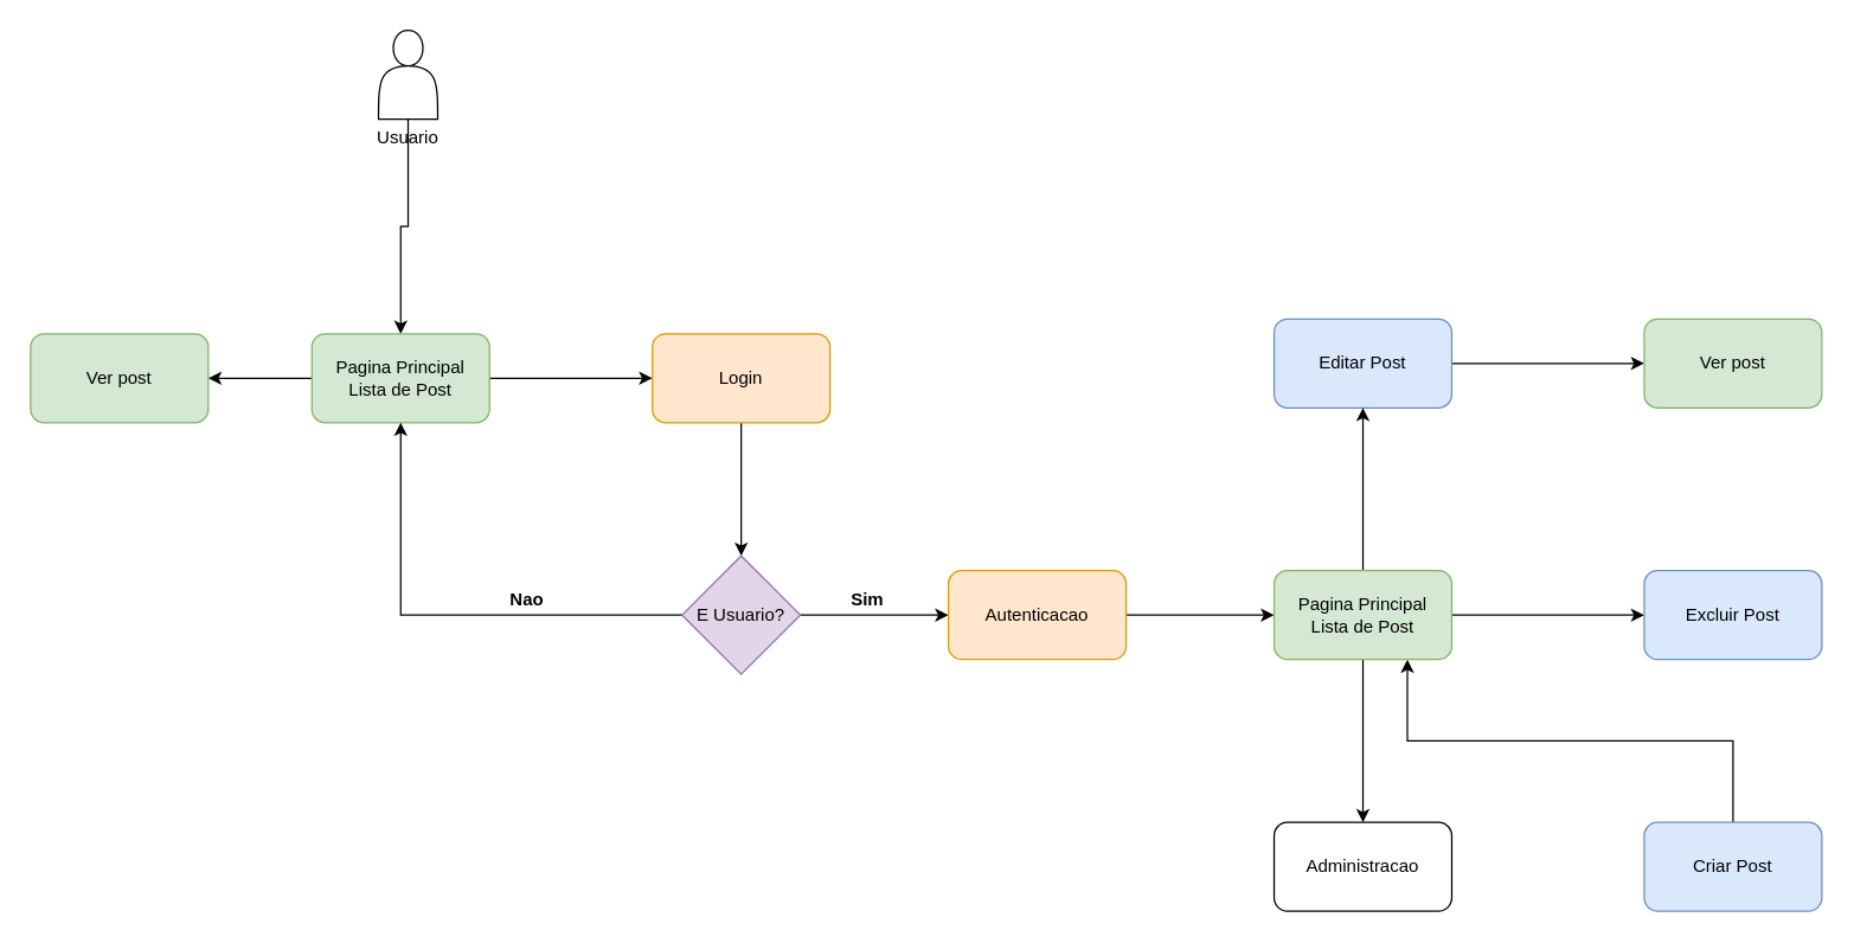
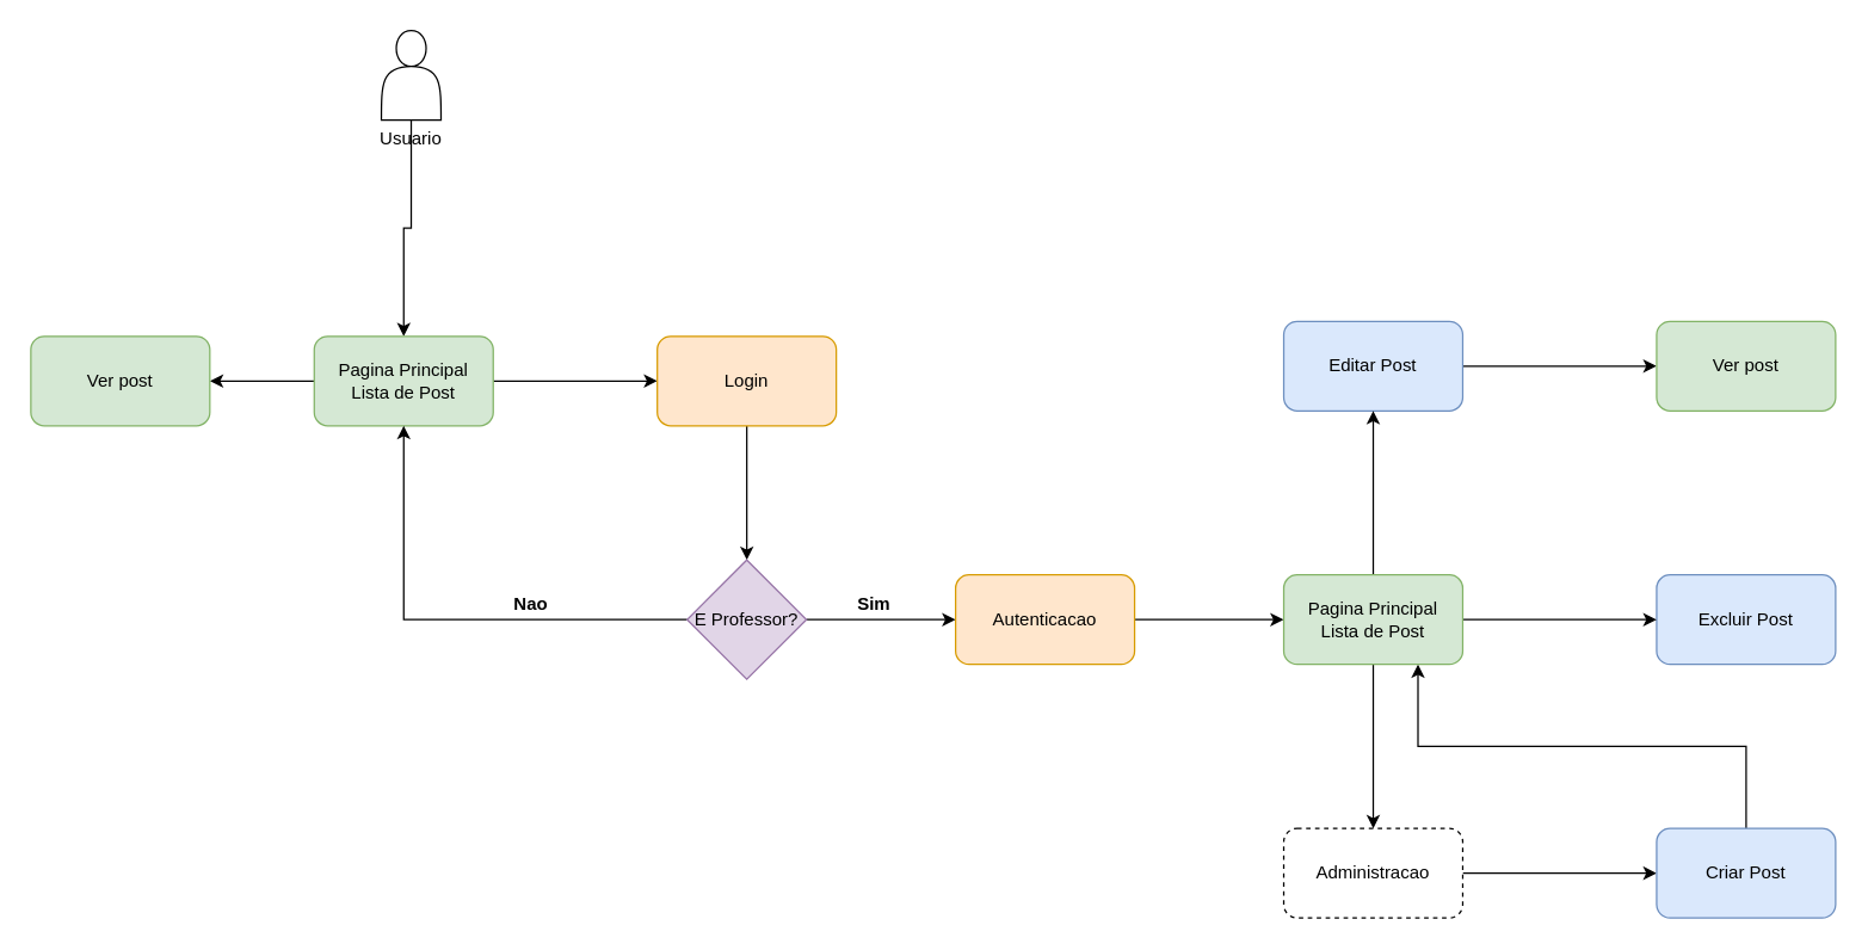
  <mxCell id="0" />
  <mxCell id="1" parent="0" />
  <mxCell id="2" style="edgeStyle=orthogonalEdgeStyle;rounded=0;orthogonalLoop=1;jettySize=auto;html=1;entryX=0.5;entryY=0;entryDx=0;entryDy=0;" parent="1" source="3" target="6" edge="1"><mxGeometry relative="1" as="geometry" /></mxCell>
  <mxCell id="3" value="&lt;div&gt;&lt;br&gt;&lt;/div&gt;&lt;div&gt;&lt;br&gt;&lt;/div&gt;&lt;div&gt;&lt;br&gt;&lt;/div&gt;&lt;div&gt;&lt;br&gt;&lt;/div&gt;&lt;div&gt;&lt;br&gt;&lt;/div&gt;&lt;div&gt;&lt;br&gt;&lt;/div&gt;&lt;div&gt;Usuario&lt;/div&gt;" style="shape=actor;whiteSpace=wrap;html=1;points=[[0,0.75,0,0,0],[0.1,0.5,0,0,0],[0.25,0.2,0,0,0],[0.25,1,0,0,0],[0.5,0,0,0,0],[0.5,1,0,0,0],[0.75,0.25,0,0,0],[0.75,1,0,0,0],[0.9,0.5,0,0,0],[1,0.75,0,0,0]];" parent="1" vertex="1"><mxGeometry x="255" y="20" width="40" height="60" as="geometry" /></mxCell>
  <mxCell id="4" style="edgeStyle=orthogonalEdgeStyle;rounded=0;orthogonalLoop=1;jettySize=auto;html=1;entryX=1;entryY=0.5;entryDx=0;entryDy=0;" parent="1" source="6" target="7" edge="1"><mxGeometry relative="1" as="geometry"><mxPoint x="80" y="495" as="targetPoint" /></mxGeometry></mxCell>
  <mxCell id="5" style="edgeStyle=orthogonalEdgeStyle;rounded=0;orthogonalLoop=1;jettySize=auto;html=1;entryX=0;entryY=0.5;entryDx=0;entryDy=0;" parent="1" source="6" target="9" edge="1"><mxGeometry relative="1" as="geometry" /></mxCell>
  <mxCell id="6" value="Pagina Principal&lt;div&gt;Lista de Post&lt;/div&gt;" style="rounded=1;whiteSpace=wrap;html=1;fillColor=#d5e8d4;strokeColor=#82b366;" parent="1" vertex="1"><mxGeometry x="210" y="225" width="120" height="60" as="geometry" /></mxCell>
  <mxCell id="7" value="Ver post" style="rounded=1;whiteSpace=wrap;html=1;fillColor=#d5e8d4;strokeColor=#82b366;" parent="1" vertex="1"><mxGeometry x="20" y="225" width="120" height="60" as="geometry" /></mxCell>
  <mxCell id="8" style="edgeStyle=orthogonalEdgeStyle;rounded=0;orthogonalLoop=1;jettySize=auto;html=1;" parent="1" source="9" target="12" edge="1"><mxGeometry relative="1" as="geometry" /></mxCell>
  <mxCell id="9" value="Login" style="rounded=1;whiteSpace=wrap;html=1;fillColor=#ffe6cc;strokeColor=#d79b00;" parent="1" vertex="1"><mxGeometry x="440" y="225" width="120" height="60" as="geometry" /></mxCell>
  <mxCell id="10" style="edgeStyle=orthogonalEdgeStyle;rounded=0;orthogonalLoop=1;jettySize=auto;html=1;entryX=0.5;entryY=1;entryDx=0;entryDy=0;" parent="1" source="12" target="6" edge="1"><mxGeometry relative="1" as="geometry"><mxPoint x="120" y="405" as="targetPoint" /></mxGeometry></mxCell>
  <mxCell id="11" style="edgeStyle=orthogonalEdgeStyle;rounded=0;orthogonalLoop=1;jettySize=auto;html=1;entryX=0;entryY=0.5;entryDx=0;entryDy=0;" parent="1" source="12" target="14" edge="1"><mxGeometry relative="1" as="geometry" /></mxCell>
- <mxCell id="12" value="E Usuario?" style="rhombus;whiteSpace=wrap;html=1;fillColor=#e1d5e7;strokeColor=#9673a6;" parent="1" vertex="1"><mxGeometry x="460" y="375" width="80" height="80" as="geometry" /></mxCell>
+ <mxCell id="12" value="E Professor?" style="rhombus;whiteSpace=wrap;html=1;fillColor=#e1d5e7;strokeColor=#9673a6;" parent="1" vertex="1"><mxGeometry x="460" y="375" width="80" height="80" as="geometry" /></mxCell>
  <mxCell id="13" style="edgeStyle=orthogonalEdgeStyle;rounded=0;orthogonalLoop=1;jettySize=auto;html=1;entryX=0;entryY=0.5;entryDx=0;entryDy=0;" parent="1" source="14" target="28" edge="1"><mxGeometry relative="1" as="geometry" /></mxCell>
  <mxCell id="14" value="Autenticacao" style="rounded=1;whiteSpace=wrap;html=1;fillColor=#ffe6cc;strokeColor=#d79b00;" parent="1" vertex="1"><mxGeometry x="640" y="385" width="120" height="60" as="geometry" /></mxCell>
- <mxCell id="16" value="Administracao" style="rounded=1;whiteSpace=wrap;html=1;" parent="1" vertex="1"><mxGeometry x="860" y="555" width="120" height="60" as="geometry" /></mxCell>
+ <mxCell id="15" style="edgeStyle=orthogonalEdgeStyle;rounded=0;orthogonalLoop=1;jettySize=auto;html=1;entryX=0;entryY=0.5;entryDx=0;entryDy=0;" parent="1" source="16" target="20" edge="1"><mxGeometry relative="1" as="geometry" /></mxCell>
+ <mxCell id="16" value="Administracao" style="rounded=1;whiteSpace=wrap;html=1;dashed=1;" parent="1" vertex="1"><mxGeometry x="860" y="555" width="120" height="60" as="geometry" /></mxCell>
  <mxCell id="17" value="&lt;b&gt;Nao&lt;/b&gt;" style="text;html=1;align=center;verticalAlign=middle;resizable=0;points=[];autosize=1;strokeColor=none;fillColor=none;" parent="1" vertex="1"><mxGeometry x="330" y="390" width="50" height="30" as="geometry" /></mxCell>
  <mxCell id="18" value="&lt;b&gt;Sim&lt;/b&gt;" style="text;html=1;align=center;verticalAlign=middle;resizable=0;points=[];autosize=1;strokeColor=none;fillColor=none;" parent="1" vertex="1"><mxGeometry x="560" y="390" width="50" height="30" as="geometry" /></mxCell>
  <mxCell id="19" style="edgeStyle=orthogonalEdgeStyle;rounded=0;orthogonalLoop=1;jettySize=auto;html=1;exitX=0.5;exitY=0;exitDx=0;exitDy=0;entryX=0.75;entryY=1;entryDx=0;entryDy=0;" parent="1" source="20" target="28" edge="1"><mxGeometry relative="1" as="geometry" /></mxCell>
  <mxCell id="20" value="Criar Post" style="rounded=1;whiteSpace=wrap;html=1;fillColor=#dae8fc;strokeColor=#6c8ebf;" parent="1" vertex="1"><mxGeometry x="1110" y="555" width="120" height="60" as="geometry" /></mxCell>
  <mxCell id="21" style="edgeStyle=orthogonalEdgeStyle;rounded=0;orthogonalLoop=1;jettySize=auto;html=1;entryX=0;entryY=0.5;entryDx=0;entryDy=0;" parent="1" source="22" target="24" edge="1"><mxGeometry relative="1" as="geometry" /></mxCell>
  <mxCell id="22" value="Editar Post" style="rounded=1;whiteSpace=wrap;html=1;fillColor=#dae8fc;strokeColor=#6c8ebf;" parent="1" vertex="1"><mxGeometry x="860" y="215" width="120" height="60" as="geometry" /></mxCell>
  <mxCell id="23" value="Excluir Post" style="rounded=1;whiteSpace=wrap;html=1;fillColor=#dae8fc;strokeColor=#6c8ebf;" parent="1" vertex="1"><mxGeometry x="1110" y="385" width="120" height="60" as="geometry" /></mxCell>
  <mxCell id="24" value="Ver post" style="rounded=1;whiteSpace=wrap;html=1;fillColor=#d5e8d4;strokeColor=#82b366;" parent="1" vertex="1"><mxGeometry x="1110" y="215" width="120" height="60" as="geometry" /></mxCell>
  <mxCell id="25" style="edgeStyle=orthogonalEdgeStyle;rounded=0;orthogonalLoop=1;jettySize=auto;html=1;" parent="1" source="28" target="16" edge="1"><mxGeometry relative="1" as="geometry" /></mxCell>
  <mxCell id="26" style="edgeStyle=orthogonalEdgeStyle;rounded=0;orthogonalLoop=1;jettySize=auto;html=1;" parent="1" source="28" target="23" edge="1"><mxGeometry relative="1" as="geometry" /></mxCell>
  <mxCell id="27" style="edgeStyle=orthogonalEdgeStyle;rounded=0;orthogonalLoop=1;jettySize=auto;html=1;entryX=0.5;entryY=1;entryDx=0;entryDy=0;" parent="1" source="28" target="22" edge="1"><mxGeometry relative="1" as="geometry" /></mxCell>
  <mxCell id="28" value="Pagina Principal&lt;div&gt;Lista de Post&lt;/div&gt;" style="rounded=1;whiteSpace=wrap;html=1;fillColor=#d5e8d4;strokeColor=#82b366;" parent="1" vertex="1"><mxGeometry x="860" y="385" width="120" height="60" as="geometry" /></mxCell>
